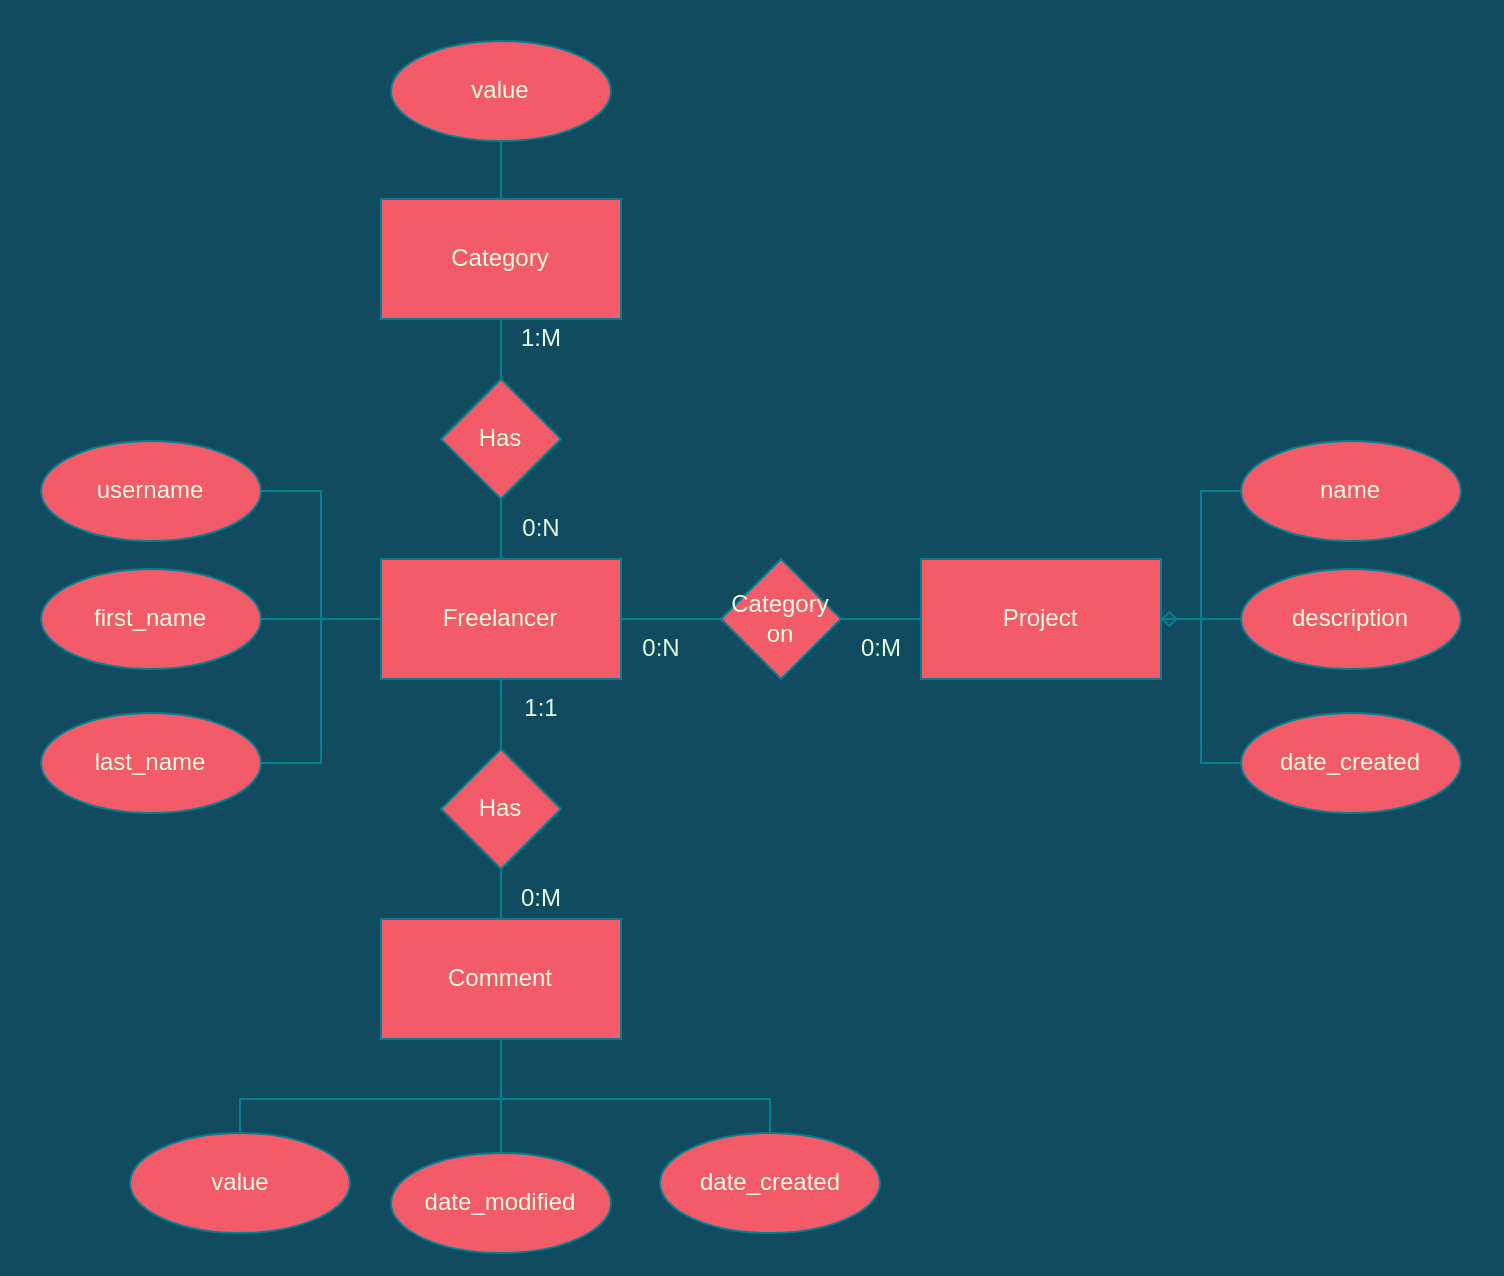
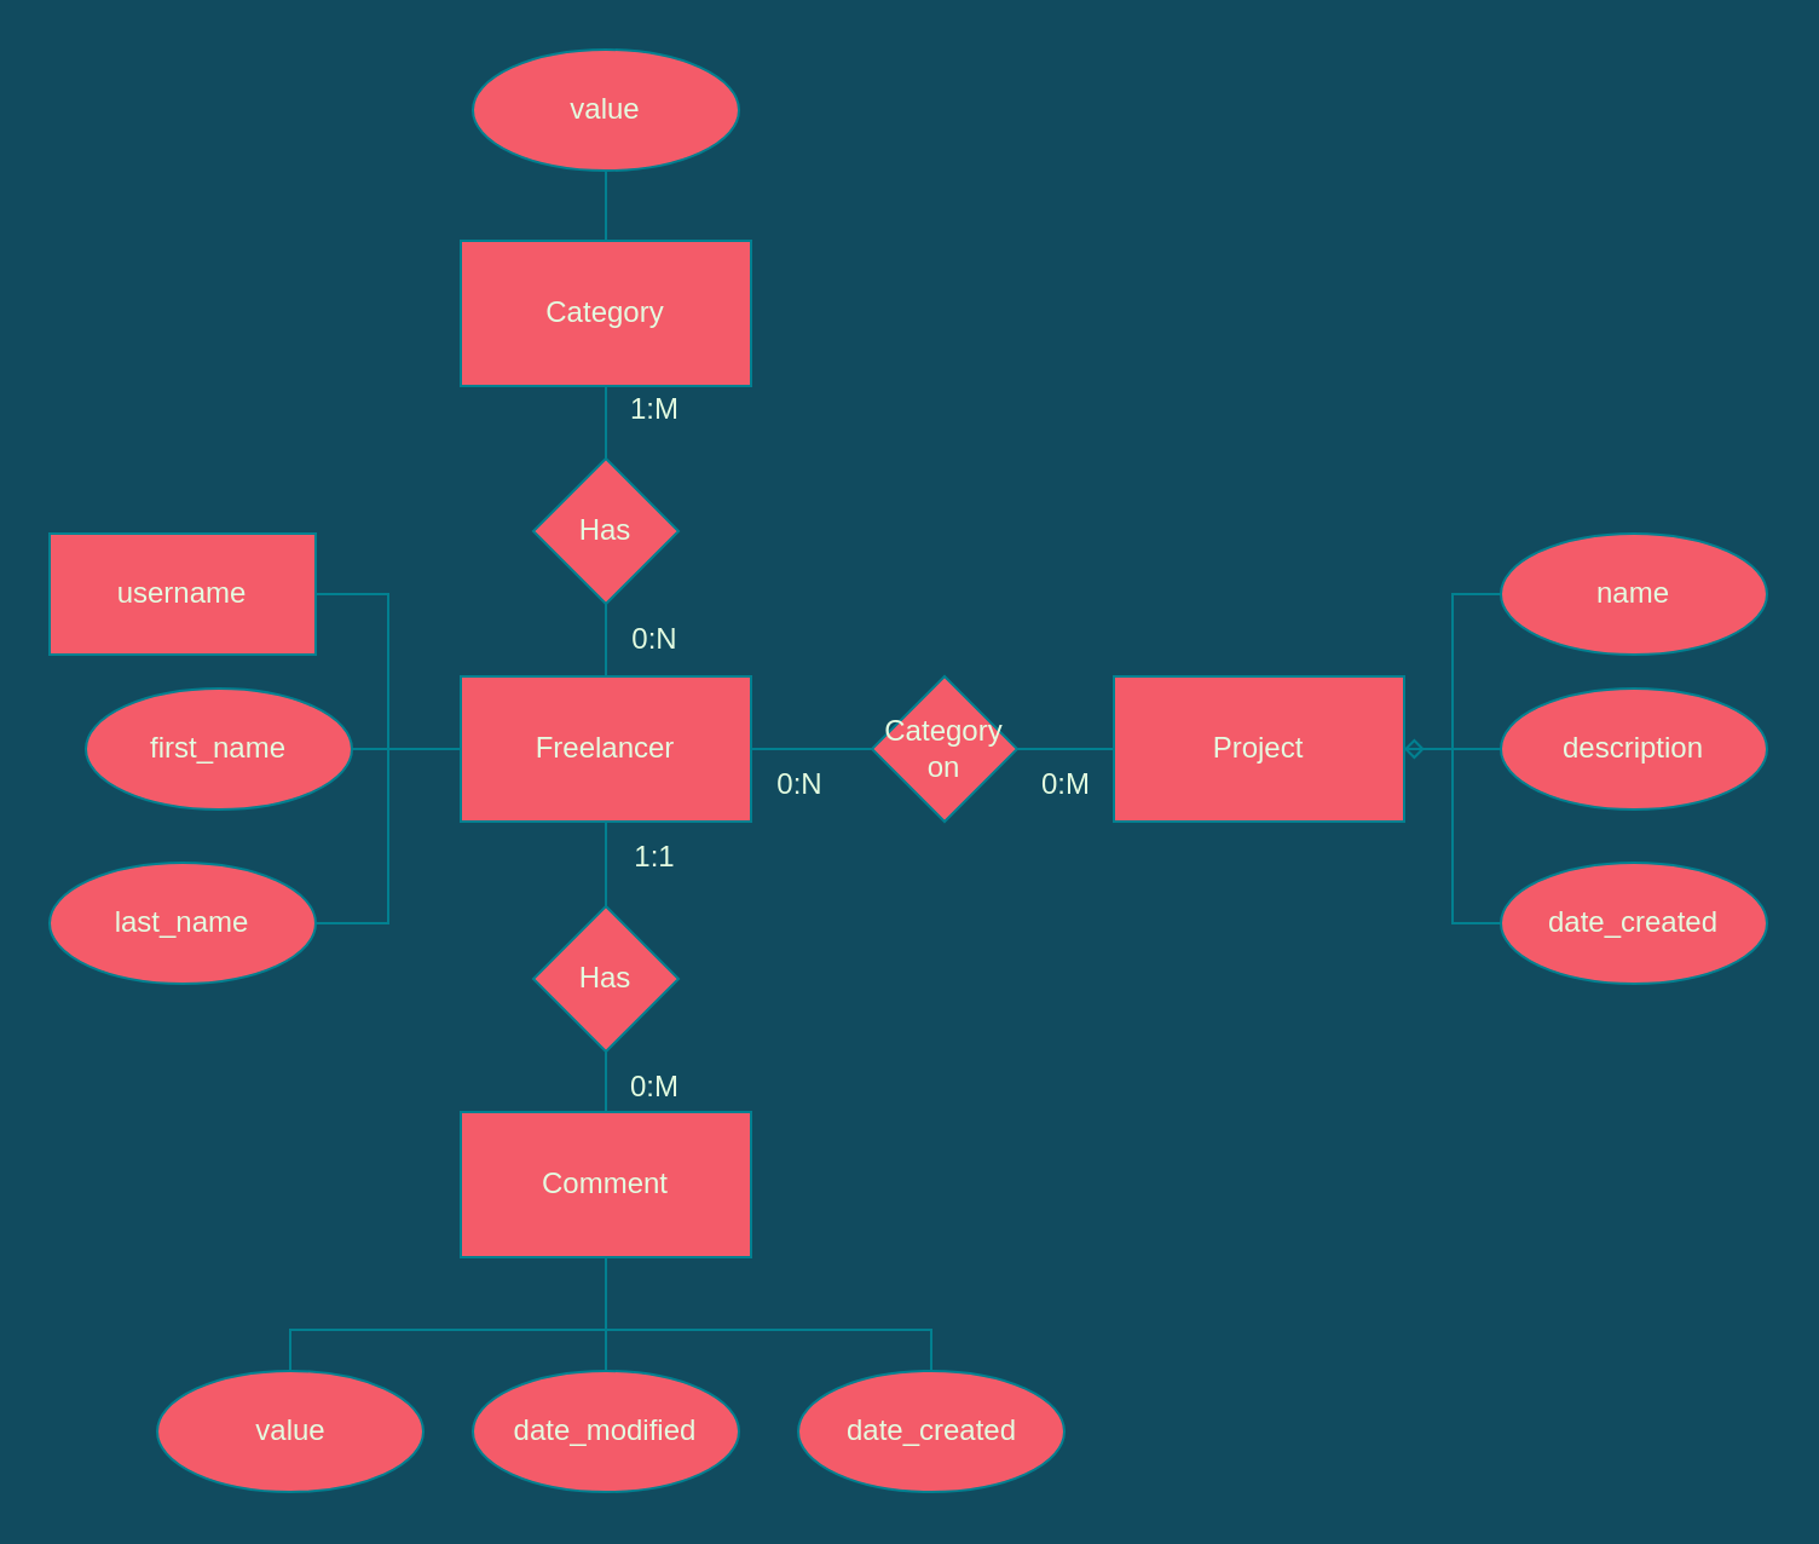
  <mxCell id="0" />
  <mxCell id="1" parent="0" />
  <mxCell id="2" style="edgeStyle=orthogonalEdgeStyle;rounded=0;orthogonalLoop=1;jettySize=auto;html=1;entryX=0.5;entryY=1;entryDx=0;entryDy=0;fontColor=#E4FDE1;strokeColor=#028090;fillColor=#F45B69;endArrow=none;endFill=0;labelBackgroundColor=#114B5F;" parent="1" source="5" target="14" edge="1"><mxGeometry relative="1" as="geometry" /></mxCell>
  <mxCell id="3" value="" style="edgeStyle=orthogonalEdgeStyle;rounded=0;orthogonalLoop=1;jettySize=auto;html=1;fontColor=#E4FDE1;endArrow=none;endFill=0;strokeColor=#028090;fillColor=#F45B69;labelBackgroundColor=#114B5F;" parent="1" source="5" target="10" edge="1"><mxGeometry relative="1" as="geometry" /></mxCell>
  <mxCell id="4" value="" style="edgeStyle=orthogonalEdgeStyle;rounded=0;orthogonalLoop=1;jettySize=auto;html=1;fontColor=#E4FDE1;endArrow=none;endFill=0;strokeColor=#028090;fillColor=#F45B69;labelBackgroundColor=#114B5F;" parent="1" source="5" target="12" edge="1"><mxGeometry relative="1" as="geometry" /></mxCell>
  <mxCell id="5" value="Freelancer" style="rounded=0;whiteSpace=wrap;html=1;fontColor=#E4FDE1;strokeColor=#028090;fillColor=#F45B69;" parent="1" vertex="1"><mxGeometry x="190" y="279" width="120" height="60" as="geometry" /></mxCell>
  <mxCell id="6" value="Project" style="rounded=0;whiteSpace=wrap;html=1;fontColor=#E4FDE1;strokeColor=#028090;fillColor=#F45B69;" parent="1" vertex="1"><mxGeometry x="460" y="279" width="120" height="60" as="geometry" /></mxCell>
  <mxCell id="7" value="Comment" style="rounded=0;whiteSpace=wrap;html=1;fontColor=#E4FDE1;strokeColor=#028090;fillColor=#F45B69;" parent="1" vertex="1"><mxGeometry x="190" y="459" width="120" height="60" as="geometry" /></mxCell>
  <mxCell id="8" value="Category" style="rounded=0;whiteSpace=wrap;html=1;fontColor=#E4FDE1;strokeColor=#028090;fillColor=#F45B69;" parent="1" vertex="1"><mxGeometry x="190" y="99" width="120" height="60" as="geometry" /></mxCell>
  <mxCell id="9" value="" style="edgeStyle=orthogonalEdgeStyle;rounded=0;orthogonalLoop=1;jettySize=auto;html=1;fontColor=#E4FDE1;endArrow=none;endFill=0;strokeColor=#028090;fillColor=#F45B69;labelBackgroundColor=#114B5F;" parent="1" source="10" target="7" edge="1"><mxGeometry relative="1" as="geometry" /></mxCell>
  <mxCell id="10" value="Has" style="rhombus;whiteSpace=wrap;html=1;fontColor=#E4FDE1;strokeColor=#028090;fillColor=#F45B69;" parent="1" vertex="1"><mxGeometry x="220" y="374" width="60" height="60" as="geometry" /></mxCell>
  <mxCell id="11" value="" style="edgeStyle=orthogonalEdgeStyle;rounded=0;orthogonalLoop=1;jettySize=auto;html=1;fontColor=#E4FDE1;endArrow=none;endFill=0;strokeColor=#028090;fillColor=#F45B69;labelBackgroundColor=#114B5F;" parent="1" source="12" target="6" edge="1"><mxGeometry relative="1" as="geometry" /></mxCell>
  <mxCell id="12" value="Category on" style="rhombus;whiteSpace=wrap;html=1;fontColor=#E4FDE1;strokeColor=#028090;fillColor=#F45B69;" parent="1" vertex="1"><mxGeometry x="360" y="279" width="60" height="60" as="geometry" /></mxCell>
  <mxCell id="13" value="" style="edgeStyle=orthogonalEdgeStyle;rounded=0;orthogonalLoop=1;jettySize=auto;html=1;fontColor=#E4FDE1;endArrow=none;endFill=0;strokeColor=#028090;fillColor=#F45B69;labelBackgroundColor=#114B5F;" parent="1" source="14" target="8" edge="1"><mxGeometry relative="1" as="geometry" /></mxCell>
  <mxCell id="14" value="Has" style="rhombus;whiteSpace=wrap;html=1;fontColor=#E4FDE1;strokeColor=#028090;fillColor=#F45B69;" parent="1" vertex="1"><mxGeometry x="220" y="189" width="60" height="60" as="geometry" /></mxCell>
  <mxCell id="15" value="1:M" style="text;html=1;align=center;verticalAlign=middle;resizable=0;points=[];autosize=1;strokeColor=none;fillColor=none;fontColor=#E4FDE1;" parent="1" vertex="1"><mxGeometry x="250" y="154" width="40" height="30" as="geometry" /></mxCell>
  <mxCell id="16" value="0:N" style="text;html=1;align=center;verticalAlign=middle;resizable=0;points=[];autosize=1;strokeColor=none;fillColor=none;fontColor=#E4FDE1;" parent="1" vertex="1"><mxGeometry x="250" y="249" width="40" height="30" as="geometry" /></mxCell>
  <mxCell id="17" value="0:M" style="text;html=1;align=center;verticalAlign=middle;resizable=0;points=[];autosize=1;strokeColor=none;fillColor=none;fontColor=#E4FDE1;" parent="1" vertex="1"><mxGeometry x="250" y="434" width="40" height="30" as="geometry" /></mxCell>
  <mxCell id="18" value="1:1" style="text;html=1;align=center;verticalAlign=middle;resizable=0;points=[];autosize=1;strokeColor=none;fillColor=none;fontColor=#E4FDE1;" parent="1" vertex="1"><mxGeometry x="250" y="339" width="40" height="30" as="geometry" /></mxCell>
  <mxCell id="19" value="0:M" style="text;html=1;align=center;verticalAlign=middle;resizable=0;points=[];autosize=1;strokeColor=none;fillColor=none;fontColor=#E4FDE1;" parent="1" vertex="1"><mxGeometry x="420" y="309" width="40" height="30" as="geometry" /></mxCell>
  <mxCell id="20" value="0:N" style="text;html=1;align=center;verticalAlign=middle;resizable=0;points=[];autosize=1;strokeColor=none;fillColor=none;fontColor=#E4FDE1;" parent="1" vertex="1"><mxGeometry x="310" y="309" width="40" height="30" as="geometry" /></mxCell>
  <mxCell id="21" style="edgeStyle=orthogonalEdgeStyle;rounded=0;orthogonalLoop=1;jettySize=auto;html=1;entryX=0.5;entryY=1;entryDx=0;entryDy=0;fontColor=#E4FDE1;endArrow=none;endFill=0;strokeColor=#028090;fillColor=#F45B69;labelBackgroundColor=#114B5F;" parent="1" source="22" target="7" edge="1"><mxGeometry relative="1" as="geometry"><Array as="points"><mxPoint x="385" y="549" /><mxPoint x="250" y="549" /></Array></mxGeometry></mxCell>
  <mxCell id="22" value="date_created" style="ellipse;whiteSpace=wrap;html=1;fontColor=#E4FDE1;strokeColor=#028090;fillColor=#F45B69;" parent="1" vertex="1"><mxGeometry x="329.5" y="566" width="110" height="50" as="geometry" /></mxCell>
  <mxCell id="23" style="edgeStyle=orthogonalEdgeStyle;rounded=0;orthogonalLoop=1;jettySize=auto;html=1;entryX=0.5;entryY=1;entryDx=0;entryDy=0;fontColor=#E4FDE1;endArrow=none;endFill=0;strokeColor=#028090;fillColor=#F45B69;labelBackgroundColor=#114B5F;" parent="1" source="24" target="7" edge="1"><mxGeometry relative="1" as="geometry" /></mxCell>
- <mxCell id="24" value="date_modified" style="ellipse;whiteSpace=wrap;html=1;fontColor=#E4FDE1;strokeColor=#028090;fillColor=#F45B69;" parent="1" vertex="1"><mxGeometry x="195" y="576" width="110" height="50" as="geometry" /></mxCell>
+ <mxCell id="24" value="date_modified" style="ellipse;whiteSpace=wrap;html=1;fontColor=#E4FDE1;strokeColor=#028090;fillColor=#F45B69;" parent="1" vertex="1"><mxGeometry x="195" y="566" width="110" height="50" as="geometry" /></mxCell>
  <mxCell id="25" style="edgeStyle=orthogonalEdgeStyle;rounded=0;orthogonalLoop=1;jettySize=auto;html=1;entryX=0.5;entryY=0;entryDx=0;entryDy=0;endArrow=none;endFill=0;fillColor=#F45B69;strokeColor=#028090;labelBackgroundColor=#114B5F;fontColor=#E4FDE1;" edge="1" parent="1" source="26" target="8"><mxGeometry relative="1" as="geometry" /></mxCell>
  <mxCell id="26" value="value" style="ellipse;whiteSpace=wrap;html=1;fontColor=#E4FDE1;strokeColor=#028090;fillColor=#F45B69;" parent="1" vertex="1"><mxGeometry x="195" y="20" width="110" height="50" as="geometry" /></mxCell>
  <mxCell id="27" style="edgeStyle=orthogonalEdgeStyle;rounded=0;orthogonalLoop=1;jettySize=auto;html=1;entryX=0;entryY=0.5;entryDx=0;entryDy=0;fontColor=#E4FDE1;endArrow=none;endFill=0;strokeColor=#028090;fillColor=#F45B69;labelBackgroundColor=#114B5F;" parent="1" source="28" target="5" edge="1"><mxGeometry relative="1" as="geometry" /></mxCell>
- <mxCell id="28" value="username" style="ellipse;whiteSpace=wrap;html=1;fontColor=#E4FDE1;strokeColor=#028090;fillColor=#F45B69;" parent="1" vertex="1"><mxGeometry x="20" y="220" width="110" height="50" as="geometry" /></mxCell>
+ <mxCell id="28" value="username" style="whiteSpace=wrap;html=1;fontColor=#E4FDE1;strokeColor=#028090;fillColor=#F45B69;rounded=0;" parent="1" vertex="1"><mxGeometry x="20" y="220" width="110" height="50" as="geometry" /></mxCell>
  <mxCell id="29" style="edgeStyle=orthogonalEdgeStyle;rounded=0;orthogonalLoop=1;jettySize=auto;html=1;entryX=0;entryY=0.5;entryDx=0;entryDy=0;fontColor=#E4FDE1;endArrow=none;endFill=0;strokeColor=#028090;fillColor=#F45B69;labelBackgroundColor=#114B5F;" parent="1" source="30" target="5" edge="1"><mxGeometry relative="1" as="geometry" /></mxCell>
- <mxCell id="30" value="first_name" style="ellipse;whiteSpace=wrap;html=1;fontColor=#E4FDE1;strokeColor=#028090;fillColor=#F45B69;" parent="1" vertex="1"><mxGeometry x="20" y="284" width="110" height="50" as="geometry" /></mxCell>
+ <mxCell id="30" value="first_name" style="ellipse;whiteSpace=wrap;html=1;fontColor=#E4FDE1;strokeColor=#028090;fillColor=#F45B69;" parent="1" vertex="1"><mxGeometry x="35" y="284" width="110" height="50" as="geometry" /></mxCell>
  <mxCell id="31" style="edgeStyle=orthogonalEdgeStyle;rounded=0;orthogonalLoop=1;jettySize=auto;html=1;entryX=0;entryY=0.5;entryDx=0;entryDy=0;fontColor=#E4FDE1;endArrow=none;endFill=0;strokeColor=#028090;fillColor=#F45B69;labelBackgroundColor=#114B5F;" parent="1" source="32" target="5" edge="1"><mxGeometry relative="1" as="geometry" /></mxCell>
  <mxCell id="32" value="last_name" style="ellipse;whiteSpace=wrap;html=1;fontColor=#E4FDE1;strokeColor=#028090;fillColor=#F45B69;" parent="1" vertex="1"><mxGeometry x="20" y="356" width="110" height="50" as="geometry" /></mxCell>
  <mxCell id="33" style="edgeStyle=orthogonalEdgeStyle;rounded=0;orthogonalLoop=1;jettySize=auto;html=1;entryX=1;entryY=0.5;entryDx=0;entryDy=0;fontColor=#E4FDE1;endArrow=diamond;endFill=0;strokeColor=#028090;fillColor=#F45B69;labelBackgroundColor=#114B5F;" parent="1" source="34" target="6" edge="1"><mxGeometry relative="1" as="geometry" /></mxCell>
  <mxCell id="34" value="name" style="ellipse;whiteSpace=wrap;html=1;fontColor=#E4FDE1;strokeColor=#028090;fillColor=#F45B69;" parent="1" vertex="1"><mxGeometry x="620" y="220" width="110" height="50" as="geometry" /></mxCell>
  <mxCell id="35" value="" style="edgeStyle=orthogonalEdgeStyle;rounded=0;orthogonalLoop=1;jettySize=auto;html=1;fontColor=#E4FDE1;endArrow=none;endFill=0;strokeColor=#028090;fillColor=#F45B69;labelBackgroundColor=#114B5F;" parent="1" source="36" target="6" edge="1"><mxGeometry relative="1" as="geometry" /></mxCell>
  <mxCell id="36" value="description" style="ellipse;whiteSpace=wrap;html=1;fontColor=#E4FDE1;strokeColor=#028090;fillColor=#F45B69;" parent="1" vertex="1"><mxGeometry x="620" y="284" width="110" height="50" as="geometry" /></mxCell>
  <mxCell id="37" style="edgeStyle=orthogonalEdgeStyle;rounded=0;orthogonalLoop=1;jettySize=auto;html=1;entryX=1;entryY=0.5;entryDx=0;entryDy=0;fontColor=#E4FDE1;endArrow=none;endFill=0;strokeColor=#028090;fillColor=#F45B69;labelBackgroundColor=#114B5F;" parent="1" source="38" target="6" edge="1"><mxGeometry relative="1" as="geometry" /></mxCell>
  <mxCell id="38" value="date_created" style="ellipse;whiteSpace=wrap;html=1;fontColor=#E4FDE1;strokeColor=#028090;fillColor=#F45B69;" parent="1" vertex="1"><mxGeometry x="620" y="356" width="110" height="50" as="geometry" /></mxCell>
  <mxCell id="39" style="edgeStyle=orthogonalEdgeStyle;rounded=0;orthogonalLoop=1;jettySize=auto;html=1;entryX=0.5;entryY=1;entryDx=0;entryDy=0;fontColor=#E4FDE1;endArrow=none;endFill=0;strokeColor=#028090;fillColor=#F45B69;labelBackgroundColor=#114B5F;" parent="1" source="40" target="7" edge="1"><mxGeometry relative="1" as="geometry"><Array as="points"><mxPoint x="120" y="549" /><mxPoint x="250" y="549" /></Array></mxGeometry></mxCell>
  <mxCell id="40" value="value" style="ellipse;whiteSpace=wrap;html=1;fontColor=#E4FDE1;strokeColor=#028090;fillColor=#F45B69;" parent="1" vertex="1"><mxGeometry x="64.5" y="566" width="110" height="50" as="geometry" /></mxCell>
